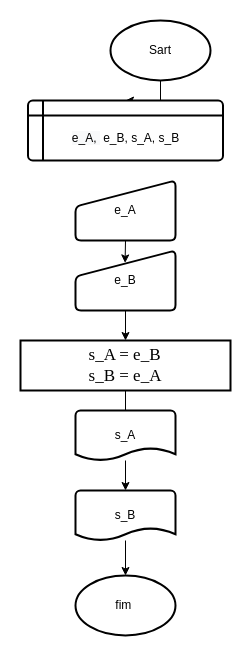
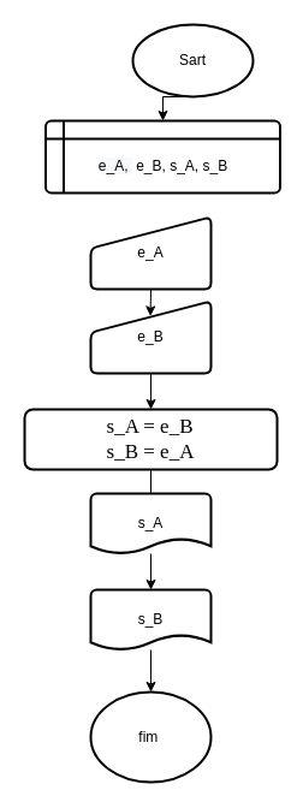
  <mxCell id="0" />
  <mxCell id="1" parent="0" />
  <mxCell id="2" style="edgeStyle=orthogonalEdgeStyle;rounded=0;orthogonalLoop=1;jettySize=auto;html=1;exitX=0.5;exitY=1;exitDx=0;exitDy=0;exitPerimeter=0;entryX=0.5;entryY=0;entryDx=0;entryDy=0;" edge="1" parent="1" source="3" target="8"><mxGeometry relative="1" as="geometry" /></mxCell>
  <mxCell id="3" value="&lt;font style=&quot;vertical-align: inherit&quot;&gt;&lt;font style=&quot;vertical-align: inherit&quot;&gt;Sart&lt;/font&gt;&lt;/font&gt;" style="strokeWidth=2;html=1;shape=mxgraph.flowchart.start_1;whiteSpace=wrap;" vertex="1" parent="1"><mxGeometry x="110" y="20" width="100" height="60" as="geometry" /></mxCell>
  <mxCell id="4" style="edgeStyle=orthogonalEdgeStyle;rounded=0;orthogonalLoop=1;jettySize=auto;html=1;exitX=0.5;exitY=1;exitDx=0;exitDy=0;entryX=0.496;entryY=0.207;entryDx=0;entryDy=0;entryPerimeter=0;" edge="1" parent="1" source="5" target="7"><mxGeometry relative="1" as="geometry" /></mxCell>
  <mxCell id="5" value="&lt;font style=&quot;vertical-align: inherit&quot;&gt;&lt;font style=&quot;vertical-align: inherit&quot;&gt;&lt;font style=&quot;vertical-align: inherit&quot;&gt;&lt;font style=&quot;vertical-align: inherit&quot;&gt;e_A&lt;/font&gt;&lt;/font&gt;&lt;/font&gt;&lt;/font&gt;" style="html=1;strokeWidth=2;shape=manualInput;whiteSpace=wrap;rounded=1;size=26;arcSize=11;" vertex="1" parent="1"><mxGeometry x="75" y="180" width="100" height="60" as="geometry" /></mxCell>
  <mxCell id="6" style="edgeStyle=orthogonalEdgeStyle;rounded=0;orthogonalLoop=1;jettySize=auto;html=1;exitX=0.5;exitY=1;exitDx=0;exitDy=0;" edge="1" parent="1" source="7" target="10"><mxGeometry relative="1" as="geometry" /></mxCell>
  <mxCell id="7" value="&lt;font style=&quot;vertical-align: inherit&quot;&gt;&lt;font style=&quot;vertical-align: inherit&quot;&gt;&lt;font style=&quot;vertical-align: inherit&quot;&gt;&lt;font style=&quot;vertical-align: inherit&quot;&gt;e_B&lt;/font&gt;&lt;/font&gt;&lt;/font&gt;&lt;/font&gt;" style="html=1;strokeWidth=2;shape=manualInput;whiteSpace=wrap;rounded=1;size=26;arcSize=11;" vertex="1" parent="1"><mxGeometry x="75" y="250" width="100" height="60" as="geometry" /></mxCell>
- <mxCell id="8" value="&lt;br&gt;&lt;span style=&quot;color: rgb(0 , 0 , 0) ; font-family: &amp;#34;helvetica&amp;#34; ; font-size: 12px ; font-style: normal ; font-weight: 400 ; letter-spacing: normal ; text-align: center ; text-indent: 0px ; text-transform: none ; word-spacing: 0px ; background-color: rgb(248 , 249 , 250) ; display: inline ; float: none&quot;&gt;&lt;font style=&quot;vertical-align: inherit&quot;&gt;&lt;font style=&quot;vertical-align: inherit&quot;&gt;&lt;font style=&quot;vertical-align: inherit&quot;&gt;&lt;font style=&quot;vertical-align: inherit&quot;&gt;&lt;font style=&quot;vertical-align: inherit&quot;&gt;&lt;font style=&quot;vertical-align: inherit&quot;&gt;&lt;font style=&quot;vertical-align: inherit&quot;&gt;&lt;font style=&quot;vertical-align: inherit&quot;&gt;&lt;font style=&quot;vertical-align: inherit&quot;&gt;&lt;font style=&quot;vertical-align: inherit&quot;&gt;e_A,&amp;nbsp;&lt;/font&gt;&lt;/font&gt;&lt;/font&gt;&lt;/font&gt;&lt;/font&gt;&lt;/font&gt;&lt;/font&gt;&lt;/font&gt;&lt;/font&gt;&lt;/font&gt;&lt;/span&gt;&lt;font style=&quot;vertical-align: inherit&quot;&gt;&lt;font style=&quot;vertical-align: inherit&quot;&gt;&lt;font style=&quot;vertical-align: inherit&quot;&gt;&lt;font style=&quot;vertical-align: inherit&quot;&gt; e_B, s_A, s_B&lt;/font&gt;&lt;/font&gt;&lt;/font&gt;&lt;/font&gt;" style="shape=internalStorage;whiteSpace=wrap;html=1;dx=15;dy=15;rounded=1;arcSize=8;strokeWidth=2;" vertex="1" parent="1"><mxGeometry x="27.5" y="100" width="195" height="60" as="geometry" /></mxCell>
+ <mxCell id="8" value="&lt;br&gt;&lt;span style=&quot;color: rgb(0 , 0 , 0) ; font-family: &amp;#34;helvetica&amp;#34; ; font-size: 12px ; font-style: normal ; font-weight: 400 ; letter-spacing: normal ; text-align: center ; text-indent: 0px ; text-transform: none ; word-spacing: 0px ; background-color: rgb(248 , 249 , 250) ; display: inline ; float: none&quot;&gt;&lt;font style=&quot;vertical-align: inherit&quot;&gt;&lt;font style=&quot;vertical-align: inherit&quot;&gt;&lt;font style=&quot;vertical-align: inherit&quot;&gt;&lt;font style=&quot;vertical-align: inherit&quot;&gt;&lt;font style=&quot;vertical-align: inherit&quot;&gt;&lt;font style=&quot;vertical-align: inherit&quot;&gt;&lt;font style=&quot;vertical-align: inherit&quot;&gt;&lt;font style=&quot;vertical-align: inherit&quot;&gt;&lt;font style=&quot;vertical-align: inherit&quot;&gt;&lt;font style=&quot;vertical-align: inherit&quot;&gt;e_A,&amp;nbsp;&lt;/font&gt;&lt;/font&gt;&lt;/font&gt;&lt;/font&gt;&lt;/font&gt;&lt;/font&gt;&lt;/font&gt;&lt;/font&gt;&lt;/font&gt;&lt;/font&gt;&lt;/span&gt;&lt;font style=&quot;vertical-align: inherit&quot;&gt;&lt;font style=&quot;vertical-align: inherit&quot;&gt;&lt;font style=&quot;vertical-align: inherit&quot;&gt;&lt;font style=&quot;vertical-align: inherit&quot;&gt; e_B, s_A, s_B&lt;/font&gt;&lt;/font&gt;&lt;/font&gt;&lt;/font&gt;" style="shape=internalStorage;whiteSpace=wrap;html=1;dx=15;dy=15;rounded=1;arcSize=8;strokeWidth=2;" vertex="1" parent="1"><mxGeometry x="37.5" y="100" width="195" height="60" as="geometry" /></mxCell>
  <mxCell id="9" style="edgeStyle=orthogonalEdgeStyle;rounded=0;orthogonalLoop=1;jettySize=auto;html=1;exitX=0.5;exitY=1;exitDx=0;exitDy=0;entryX=0.5;entryY=0;entryDx=0;entryDy=0;entryPerimeter=0;endArrow=none;" edge="1" parent="1" source="10" target="12"><mxGeometry relative="1" as="geometry" /></mxCell>
- <mxCell id="10" value="&lt;p style=&quot;margin-top: 0pt ; margin-bottom: 0pt ; margin-left: 0in ; text-align: left ; direction: ltr ; unicode-bidi: embed ; word-break: normal ; font-size: 17px&quot;&gt;&lt;font style=&quot;font-size: 17px&quot;&gt;&lt;span style=&quot;font-family: &amp;#34;calibri&amp;#34;&quot;&gt;s&lt;/span&gt;&lt;span style=&quot;font-family: &amp;#34;calibri&amp;#34;&quot;&gt;_A&lt;/span&gt;&lt;span style=&quot;font-family: &amp;#34;calibri&amp;#34;&quot;&gt; = &lt;/span&gt;&lt;span style=&quot;font-family: &amp;#34;calibri&amp;#34;&quot;&gt;e_B&lt;/span&gt;&lt;/font&gt;&lt;/p&gt;&lt;p style=&quot;margin-top: 0pt ; margin-bottom: 0pt ; margin-left: 0in ; text-align: left ; direction: ltr ; unicode-bidi: embed ; word-break: normal ; font-size: 17px&quot;&gt;&lt;font style=&quot;font-size: 17px&quot;&gt;&lt;span style=&quot;font-family: &amp;#34;calibri&amp;#34;&quot;&gt;s&lt;/span&gt;&lt;span style=&quot;font-family: &amp;#34;calibri&amp;#34;&quot;&gt;_B&lt;/span&gt;&lt;span style=&quot;font-family: &amp;#34;calibri&amp;#34;&quot;&gt; = &lt;/span&gt;&lt;span style=&quot;font-family: &amp;#34;calibri&amp;#34;&quot;&gt;e_A&lt;/span&gt;&lt;/font&gt;&lt;/p&gt;" style="whiteSpace=wrap;html=1;absoluteArcSize=1;arcSize=14;strokeWidth=2;rounded=0;" vertex="1" parent="1"><mxGeometry x="20" y="340" width="210" height="50" as="geometry" /></mxCell>
+ <mxCell id="10" value="&lt;p style=&quot;margin-top: 0pt ; margin-bottom: 0pt ; margin-left: 0in ; text-align: left ; direction: ltr ; unicode-bidi: embed ; word-break: normal ; font-size: 17px&quot;&gt;&lt;font style=&quot;font-size: 17px&quot;&gt;&lt;span style=&quot;font-family: &amp;#34;calibri&amp;#34;&quot;&gt;s&lt;/span&gt;&lt;span style=&quot;font-family: &amp;#34;calibri&amp;#34;&quot;&gt;_A&lt;/span&gt;&lt;span style=&quot;font-family: &amp;#34;calibri&amp;#34;&quot;&gt; = &lt;/span&gt;&lt;span style=&quot;font-family: &amp;#34;calibri&amp;#34;&quot;&gt;e_B&lt;/span&gt;&lt;/font&gt;&lt;/p&gt;&lt;p style=&quot;margin-top: 0pt ; margin-bottom: 0pt ; margin-left: 0in ; text-align: left ; direction: ltr ; unicode-bidi: embed ; word-break: normal ; font-size: 17px&quot;&gt;&lt;font style=&quot;font-size: 17px&quot;&gt;&lt;span style=&quot;font-family: &amp;#34;calibri&amp;#34;&quot;&gt;s&lt;/span&gt;&lt;span style=&quot;font-family: &amp;#34;calibri&amp;#34;&quot;&gt;_B&lt;/span&gt;&lt;span style=&quot;font-family: &amp;#34;calibri&amp;#34;&quot;&gt; = &lt;/span&gt;&lt;span style=&quot;font-family: &amp;#34;calibri&amp;#34;&quot;&gt;e_A&lt;/span&gt;&lt;/font&gt;&lt;/p&gt;" style="rounded=1;whiteSpace=wrap;html=1;absoluteArcSize=1;arcSize=14;strokeWidth=2;" vertex="1" parent="1"><mxGeometry x="20" y="340" width="210" height="50" as="geometry" /></mxCell>
  <mxCell id="11" style="edgeStyle=orthogonalEdgeStyle;rounded=0;orthogonalLoop=1;jettySize=auto;html=1;entryX=0.5;entryY=0;entryDx=0;entryDy=0;entryPerimeter=0;" edge="1" parent="1" source="12" target="14"><mxGeometry relative="1" as="geometry" /></mxCell>
  <mxCell id="12" value="s_A" style="strokeWidth=2;html=1;shape=mxgraph.flowchart.document2;whiteSpace=wrap;size=0.25;" vertex="1" parent="1"><mxGeometry x="75" y="410" width="100" height="50" as="geometry" /></mxCell>
  <mxCell id="13" style="edgeStyle=orthogonalEdgeStyle;rounded=0;orthogonalLoop=1;jettySize=auto;html=1;entryX=0.5;entryY=0;entryDx=0;entryDy=0;entryPerimeter=0;" edge="1" parent="1" source="14" target="15"><mxGeometry relative="1" as="geometry" /></mxCell>
  <mxCell id="14" value="s_B" style="strokeWidth=2;html=1;shape=mxgraph.flowchart.document2;whiteSpace=wrap;size=0.25;" vertex="1" parent="1"><mxGeometry x="75" y="490" width="100" height="50" as="geometry" /></mxCell>
- <mxCell id="15" value="fim&amp;nbsp;" style="strokeWidth=2;html=1;shape=mxgraph.flowchart.start_1;whiteSpace=wrap;" vertex="1" parent="1"><mxGeometry x="75" y="575" width="100" height="60" as="geometry" /></mxCell>
+ <mxCell id="15" value="fim&amp;nbsp;" style="strokeWidth=2;html=1;shape=mxgraph.flowchart.start_1;whiteSpace=wrap;" vertex="1" parent="1"><mxGeometry x="75" y="575" width="100" height="75" as="geometry" /></mxCell>
